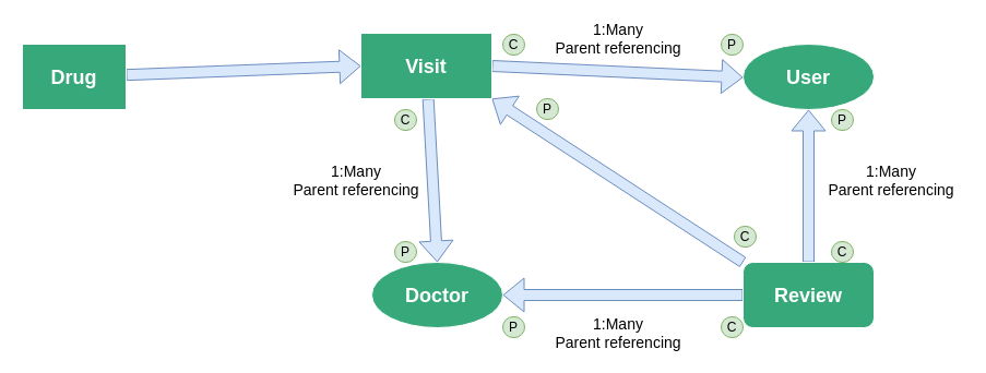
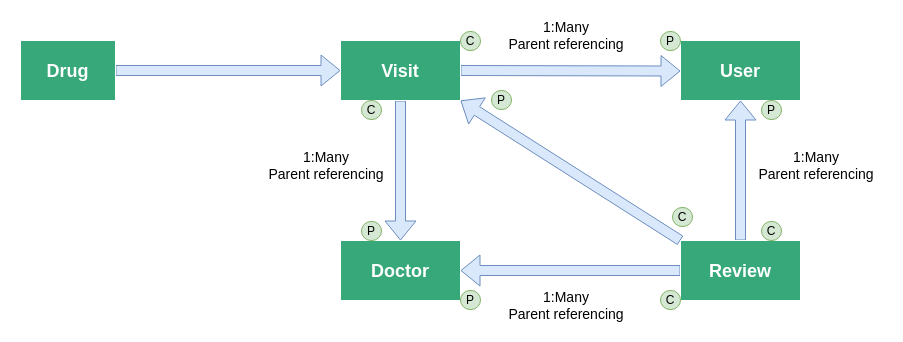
  <mxCell id="0" />
  <mxCell id="1" parent="0" />
- <mxCell id="2" value="&lt;h2 style=&quot;line-height: 100%;&quot;&gt;&lt;font color=&quot;#ffffff&quot;&gt;User&lt;/font&gt;&lt;/h2&gt;" style="ellipse;whiteSpace=wrap;html=1;fillColor=#36A879;strokeColor=#FFFFFF;" vertex="1" parent="1"><mxGeometry x="680" y="40" width="120" height="60" as="geometry" /></mxCell>
- <mxCell id="3" value="&lt;h2 style=&quot;line-height: 100%;&quot;&gt;&lt;font color=&quot;#ffffff&quot;&gt;Doctor&lt;/font&gt;&lt;/h2&gt;" style="ellipse;whiteSpace=wrap;html=1;fillColor=#36A879;strokeColor=#FFFFFF;" vertex="1" parent="1"><mxGeometry x="340" y="240" width="120" height="60" as="geometry" /></mxCell>
+ <mxCell id="2" value="&lt;h2 style=&quot;line-height: 100%;&quot;&gt;&lt;font color=&quot;#ffffff&quot;&gt;User&lt;/font&gt;&lt;/h2&gt;" style="rounded=0;whiteSpace=wrap;html=1;fillColor=#36A879;strokeColor=#FFFFFF;" vertex="1" parent="1"><mxGeometry x="680" y="40" width="120" height="60" as="geometry" /></mxCell>
+ <mxCell id="3" value="&lt;h2 style=&quot;line-height: 100%;&quot;&gt;&lt;font color=&quot;#ffffff&quot;&gt;Doctor&lt;/font&gt;&lt;/h2&gt;" style="rounded=0;whiteSpace=wrap;html=1;fillColor=#36A879;strokeColor=#FFFFFF;" vertex="1" parent="1"><mxGeometry x="340" y="240" width="120" height="60" as="geometry" /></mxCell>
  <mxCell id="4" style="edgeStyle=none;shape=flexArrow;rounded=0;orthogonalLoop=1;jettySize=auto;html=1;entryX=0;entryY=0.5;entryDx=0;entryDy=0;fillColor=#dae8fc;strokeColor=#6c8ebf;" edge="1" parent="1" source="5" target="12"><mxGeometry relative="1" as="geometry" /></mxCell>
  <mxCell id="5" value="&lt;h2 style=&quot;line-height: 100%;&quot;&gt;&lt;font color=&quot;#ffffff&quot;&gt;Drug&lt;/font&gt;&lt;/h2&gt;" style="rounded=0;whiteSpace=wrap;html=1;fillColor=#36A879;strokeColor=#FFFFFF;" vertex="1" parent="1"><mxGeometry x="20" y="40" width="95" height="60" as="geometry" /></mxCell>
  <mxCell id="6" style="edgeStyle=none;shape=flexArrow;rounded=0;orthogonalLoop=1;jettySize=auto;html=1;exitX=0;exitY=0;exitDx=0;exitDy=0;entryX=1;entryY=1;entryDx=0;entryDy=0;fillColor=#dae8fc;strokeColor=#6c8ebf;" edge="1" parent="1" source="9" target="12"><mxGeometry relative="1" as="geometry" /></mxCell>
  <mxCell id="7" style="edgeStyle=none;shape=flexArrow;rounded=0;orthogonalLoop=1;jettySize=auto;html=1;entryX=0.5;entryY=1;entryDx=0;entryDy=0;fillColor=#dae8fc;strokeColor=#6c8ebf;" edge="1" parent="1" source="9" target="2"><mxGeometry relative="1" as="geometry" /></mxCell>
  <mxCell id="8" style="edgeStyle=none;shape=flexArrow;rounded=0;orthogonalLoop=1;jettySize=auto;html=1;exitX=0;exitY=0.5;exitDx=0;exitDy=0;entryX=1;entryY=0.5;entryDx=0;entryDy=0;fillColor=#dae8fc;strokeColor=#6c8ebf;" edge="1" parent="1" source="9" target="3"><mxGeometry relative="1" as="geometry" /></mxCell>
- <mxCell id="9" value="&lt;h2 style=&quot;line-height: 100%;&quot;&gt;&lt;font color=&quot;#ffffff&quot;&gt;Review&lt;/font&gt;&lt;/h2&gt;" style="whiteSpace=wrap;html=1;fillColor=#36A879;strokeColor=#FFFFFF;rounded=1;" vertex="1" parent="1"><mxGeometry x="680" y="240" width="120" height="60" as="geometry" /></mxCell>
+ <mxCell id="9" value="&lt;h2 style=&quot;line-height: 100%;&quot;&gt;&lt;font color=&quot;#ffffff&quot;&gt;Review&lt;/font&gt;&lt;/h2&gt;" style="rounded=0;whiteSpace=wrap;html=1;fillColor=#36A879;strokeColor=#FFFFFF;" vertex="1" parent="1"><mxGeometry x="680" y="240" width="120" height="60" as="geometry" /></mxCell>
  <mxCell id="10" style="edgeStyle=none;shape=flexArrow;rounded=0;orthogonalLoop=1;jettySize=auto;html=1;exitX=1;exitY=0.5;exitDx=0;exitDy=0;entryX=0;entryY=0.509;entryDx=0;entryDy=0;entryPerimeter=0;fillColor=#dae8fc;strokeColor=#6c8ebf;" edge="1" parent="1" source="12" target="2"><mxGeometry relative="1" as="geometry"><mxPoint x="670" y="70.538" as="targetPoint" /></mxGeometry></mxCell>
  <mxCell id="11" style="edgeStyle=none;shape=flexArrow;rounded=0;orthogonalLoop=1;jettySize=auto;html=1;entryX=0.5;entryY=0;entryDx=0;entryDy=0;fillColor=#dae8fc;strokeColor=#6c8ebf;" edge="1" parent="1" source="12" target="3"><mxGeometry relative="1" as="geometry" /></mxCell>
- <mxCell id="12" value="&lt;h2 style=&quot;line-height: 100%;&quot;&gt;&lt;font color=&quot;#ffffff&quot;&gt;Visit&lt;/font&gt;&lt;/h2&gt;" style="rounded=0;whiteSpace=wrap;html=1;fillColor=#36A879;strokeColor=#FFFFFF;" vertex="1" parent="1"><mxGeometry x="330" y="30" width="120" height="60" as="geometry" /></mxCell>
+ <mxCell id="12" value="&lt;h2 style=&quot;line-height: 100%;&quot;&gt;&lt;font color=&quot;#ffffff&quot;&gt;Visit&lt;/font&gt;&lt;/h2&gt;" style="rounded=0;whiteSpace=wrap;html=1;fillColor=#36A879;strokeColor=#FFFFFF;" vertex="1" parent="1"><mxGeometry x="340" y="40" width="120" height="60" as="geometry" /></mxCell>
  <mxCell id="13" value="&lt;font style=&quot;font-size: 14px;&quot;&gt;1:Many&lt;/font&gt;&lt;div style=&quot;font-size: 14px;&quot;&gt;&lt;font style=&quot;font-size: 14px;&quot;&gt;Parent referencing&lt;/font&gt;&lt;/div&gt;" style="text;strokeColor=none;align=center;fillColor=none;html=1;verticalAlign=middle;whiteSpace=wrap;rounded=0;" vertex="1" parent="1"><mxGeometry x="501" y="20" width="130" height="30" as="geometry" /></mxCell>
  <mxCell id="14" value="&lt;font style=&quot;font-size: 14px;&quot;&gt;1:Many&lt;/font&gt;&lt;div style=&quot;font-size: 14px;&quot;&gt;&lt;font style=&quot;font-size: 14px;&quot;&gt;Parent referencing&lt;/font&gt;&lt;/div&gt;" style="text;strokeColor=none;align=center;fillColor=none;html=1;verticalAlign=middle;whiteSpace=wrap;rounded=0;" vertex="1" parent="1"><mxGeometry x="261" y="150" width="130" height="30" as="geometry" /></mxCell>
  <mxCell id="15" value="&lt;font style=&quot;font-size: 14px;&quot;&gt;1:Many&lt;/font&gt;&lt;div style=&quot;font-size: 14px;&quot;&gt;&lt;font style=&quot;font-size: 14px;&quot;&gt;Parent referencing&lt;/font&gt;&lt;/div&gt;" style="text;strokeColor=none;align=center;fillColor=none;html=1;verticalAlign=middle;whiteSpace=wrap;rounded=0;" vertex="1" parent="1"><mxGeometry x="501" y="290" width="130" height="30" as="geometry" /></mxCell>
  <mxCell id="16" value="&lt;font style=&quot;font-size: 14px;&quot;&gt;1:Many&lt;/font&gt;&lt;div style=&quot;font-size: 14px;&quot;&gt;&lt;font style=&quot;font-size: 14px;&quot;&gt;Parent referencing&lt;/font&gt;&lt;/div&gt;" style="text;strokeColor=none;align=center;fillColor=none;html=1;verticalAlign=middle;whiteSpace=wrap;rounded=0;" vertex="1" parent="1"><mxGeometry x="751" y="150" width="130" height="30" as="geometry" /></mxCell>
  <mxCell id="17" value="P" style="text;strokeColor=#82b366;align=center;fillColor=#d5e8d4;html=1;verticalAlign=middle;whiteSpace=wrap;rounded=1;glass=0;arcSize=50;shadow=0;movable=1;resizable=1;rotatable=1;deletable=1;editable=1;locked=0;connectable=1;" vertex="1" parent="1"><mxGeometry x="361" y="221" width="20" height="19" as="geometry" /></mxCell>
  <mxCell id="18" value="C" style="text;strokeColor=#82b366;align=center;fillColor=#d5e8d4;html=1;verticalAlign=middle;whiteSpace=wrap;rounded=1;glass=0;arcSize=50;shadow=0;movable=1;resizable=1;rotatable=1;deletable=1;editable=1;locked=0;connectable=1;" vertex="1" parent="1"><mxGeometry x="361" y="100" width="20" height="19" as="geometry" /></mxCell>
  <mxCell id="19" value="C" style="text;strokeColor=#82b366;align=center;fillColor=#d5e8d4;html=1;verticalAlign=middle;whiteSpace=wrap;rounded=1;glass=0;arcSize=50;shadow=0;movable=1;resizable=1;rotatable=1;deletable=1;editable=1;locked=0;connectable=1;" vertex="1" parent="1"><mxGeometry x="761" y="221" width="20" height="19" as="geometry" /></mxCell>
  <mxCell id="20" value="C" style="text;strokeColor=#82b366;align=center;fillColor=#d5e8d4;html=1;verticalAlign=middle;whiteSpace=wrap;rounded=1;glass=0;arcSize=50;shadow=0;movable=1;resizable=1;rotatable=1;deletable=1;editable=1;locked=0;connectable=1;" vertex="1" parent="1"><mxGeometry x="672" y="207" width="20" height="19" as="geometry" /></mxCell>
  <mxCell id="21" value="C" style="text;strokeColor=#82b366;align=center;fillColor=#d5e8d4;html=1;verticalAlign=middle;whiteSpace=wrap;rounded=1;glass=0;arcSize=50;shadow=0;movable=1;resizable=1;rotatable=1;deletable=1;editable=1;locked=0;connectable=1;" vertex="1" parent="1"><mxGeometry x="660" y="290" width="20" height="19" as="geometry" /></mxCell>
  <mxCell id="22" value="C" style="text;strokeColor=#82b366;align=center;fillColor=#d5e8d4;html=1;verticalAlign=middle;whiteSpace=wrap;rounded=1;glass=0;arcSize=50;shadow=0;movable=1;resizable=1;rotatable=1;deletable=1;editable=1;locked=0;connectable=1;" vertex="1" parent="1"><mxGeometry x="460" y="31" width="20" height="19" as="geometry" /></mxCell>
  <mxCell id="23" value="P" style="text;strokeColor=#82b366;align=center;fillColor=#d5e8d4;html=1;verticalAlign=middle;whiteSpace=wrap;rounded=1;glass=0;arcSize=50;shadow=0;movable=1;resizable=1;rotatable=1;deletable=1;editable=1;locked=0;connectable=1;" vertex="1" parent="1"><mxGeometry x="491" y="90" width="20" height="19" as="geometry" /></mxCell>
  <mxCell id="24" value="P" style="text;strokeColor=#82b366;align=center;fillColor=#d5e8d4;html=1;verticalAlign=middle;whiteSpace=wrap;rounded=1;glass=0;arcSize=50;shadow=0;movable=1;resizable=1;rotatable=1;deletable=1;editable=1;locked=0;connectable=1;" vertex="1" parent="1"><mxGeometry x="660" y="31" width="20" height="19" as="geometry" /></mxCell>
  <mxCell id="25" value="P" style="text;strokeColor=#82b366;align=center;fillColor=#d5e8d4;html=1;verticalAlign=middle;whiteSpace=wrap;rounded=1;glass=0;arcSize=50;shadow=0;movable=1;resizable=1;rotatable=1;deletable=1;editable=1;locked=0;connectable=1;" vertex="1" parent="1"><mxGeometry x="761" y="100" width="20" height="19" as="geometry" /></mxCell>
  <mxCell id="26" value="P" style="text;strokeColor=#82b366;align=center;fillColor=#d5e8d4;html=1;verticalAlign=middle;whiteSpace=wrap;rounded=1;glass=0;arcSize=50;shadow=0;movable=1;resizable=1;rotatable=1;deletable=1;editable=1;locked=0;connectable=1;" vertex="1" parent="1"><mxGeometry x="460" y="290" width="20" height="19" as="geometry" /></mxCell>
